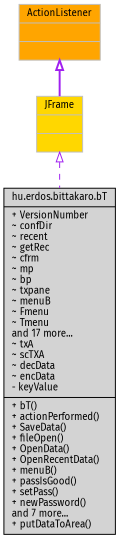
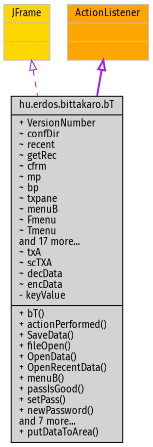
  digraph {
    fontname="Fira Sans"
    node [color=grey75 fontname="Fira Sans" fontsize=10 shape=record style=filled]
    edge [arrowtail=onormal color=purple dir=back fontname="Fira Sans" fontsize=10 labelfontname=Helvetica labelfontsize=10]
    n1 [color=black fillcolor=lightgrey fontcolor=black height=0.2 label="{hu.erdos.bittakaro.bT\n|+ VersionNumber\l~ confDir\l~ recent\l~ getRec\l~ cfrm\l~ mp\l~ bp\l~ txpane\l~ menuB\l~ Fmenu\l~ Tmenu\land 17 more...\l~ txA\l~ scTXA\l~ decData\l~ encData\l- keyValue\l|+ bT()\l+ actionPerformed()\l+ SaveData()\l+ fileOpen()\l+ OpenData()\l+ OpenRecentData()\l+ menuB()\l+ passIsGood()\l+ setPass()\l+ newPassword()\land 7 more...\l+ putDataToArea()\l}" width=0.4]
    n2 [fillcolor=gold height=0.2 label="{JFrame\n||}" width=0.4]
    n3 [fillcolor=orange height=0.2 label="{ActionListener\n||}" width=0.4]
    n2 -> n1 [style=dashed]
-   n3 -> n2 [style=bold]
+   n3 -> n1 [style=bold]
  }
